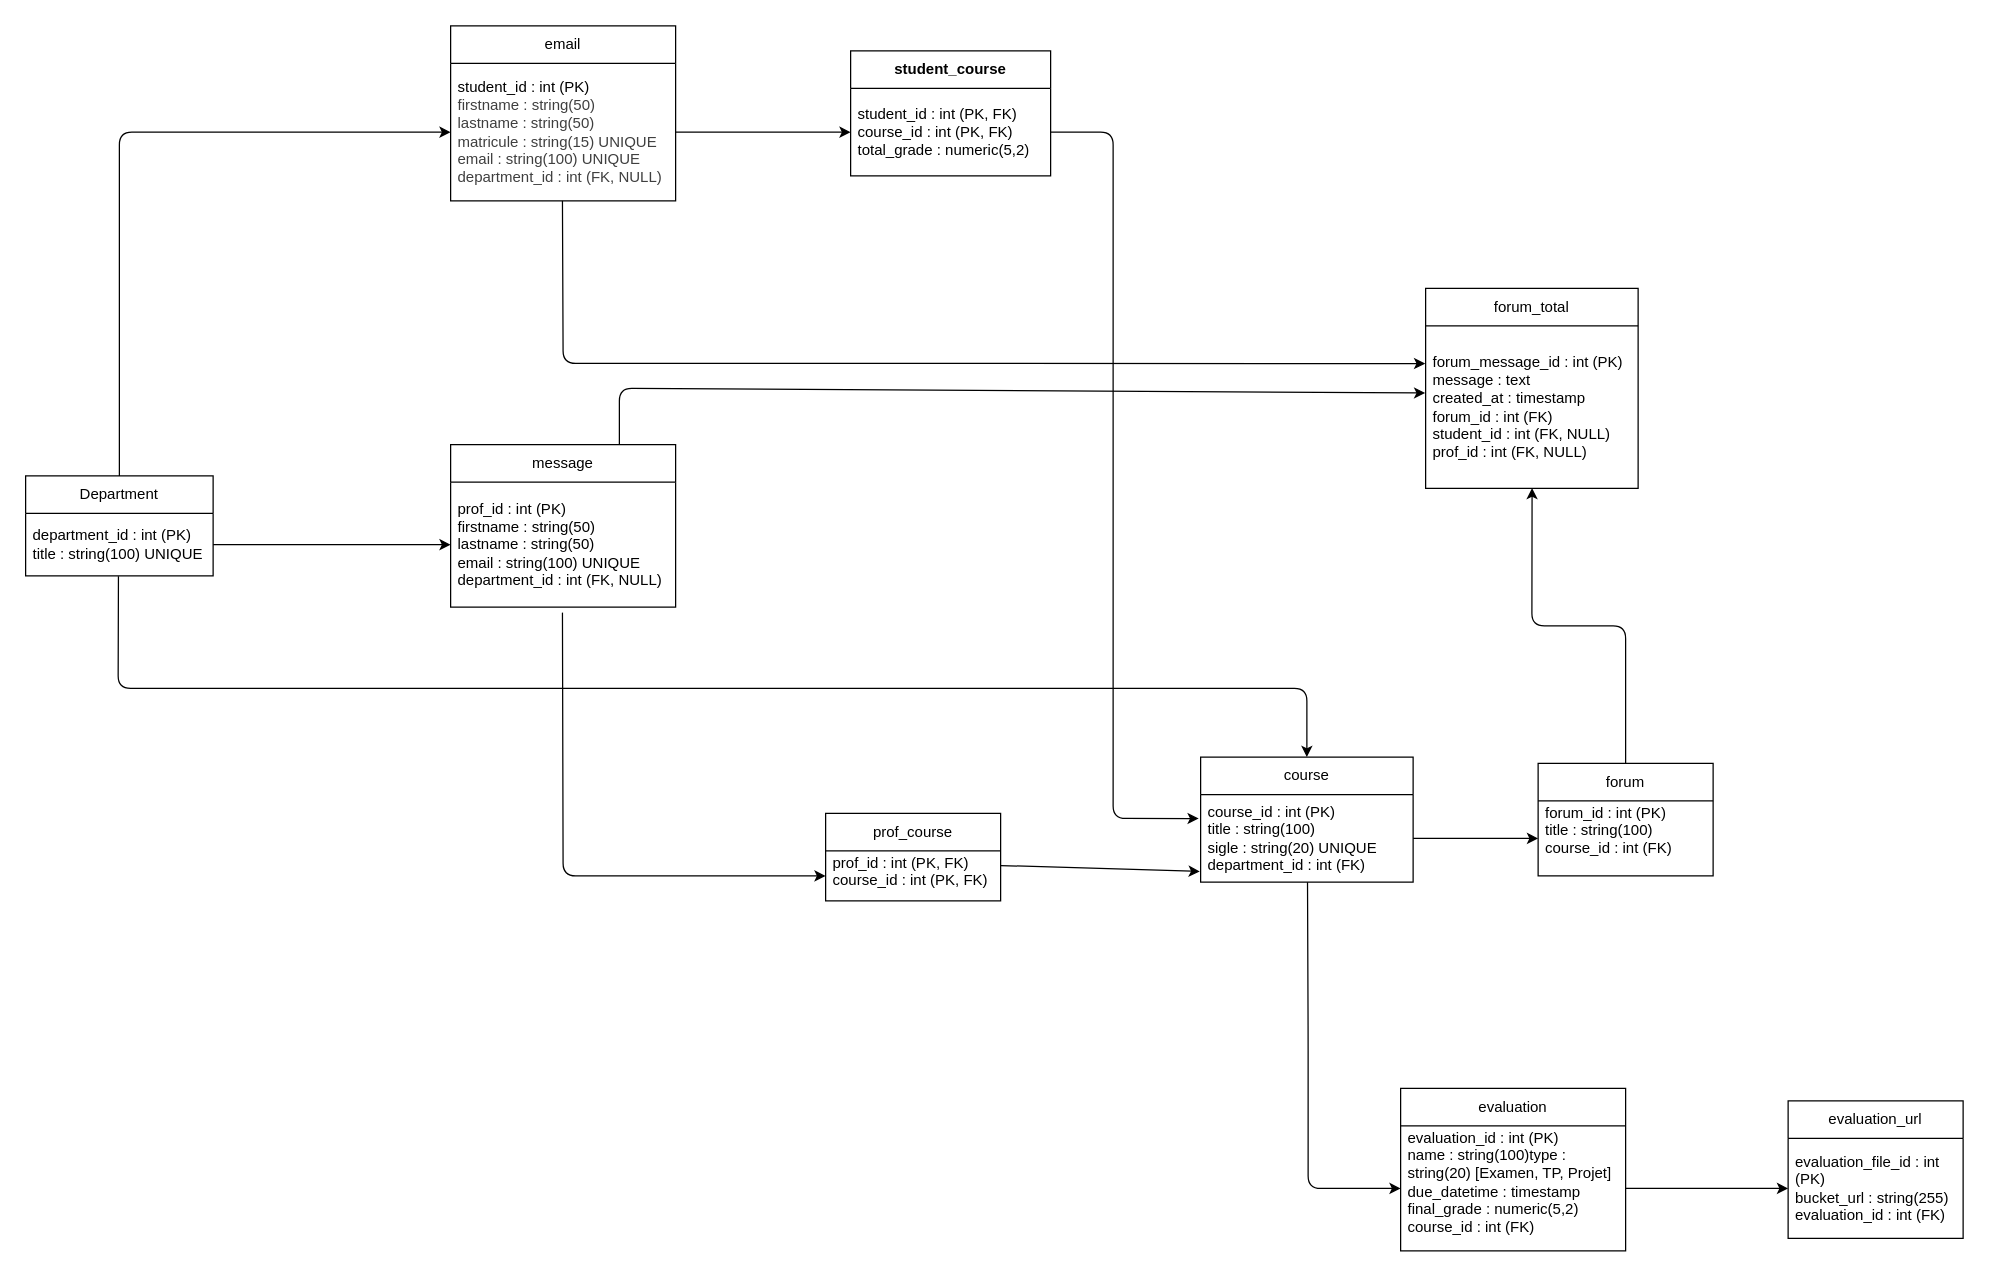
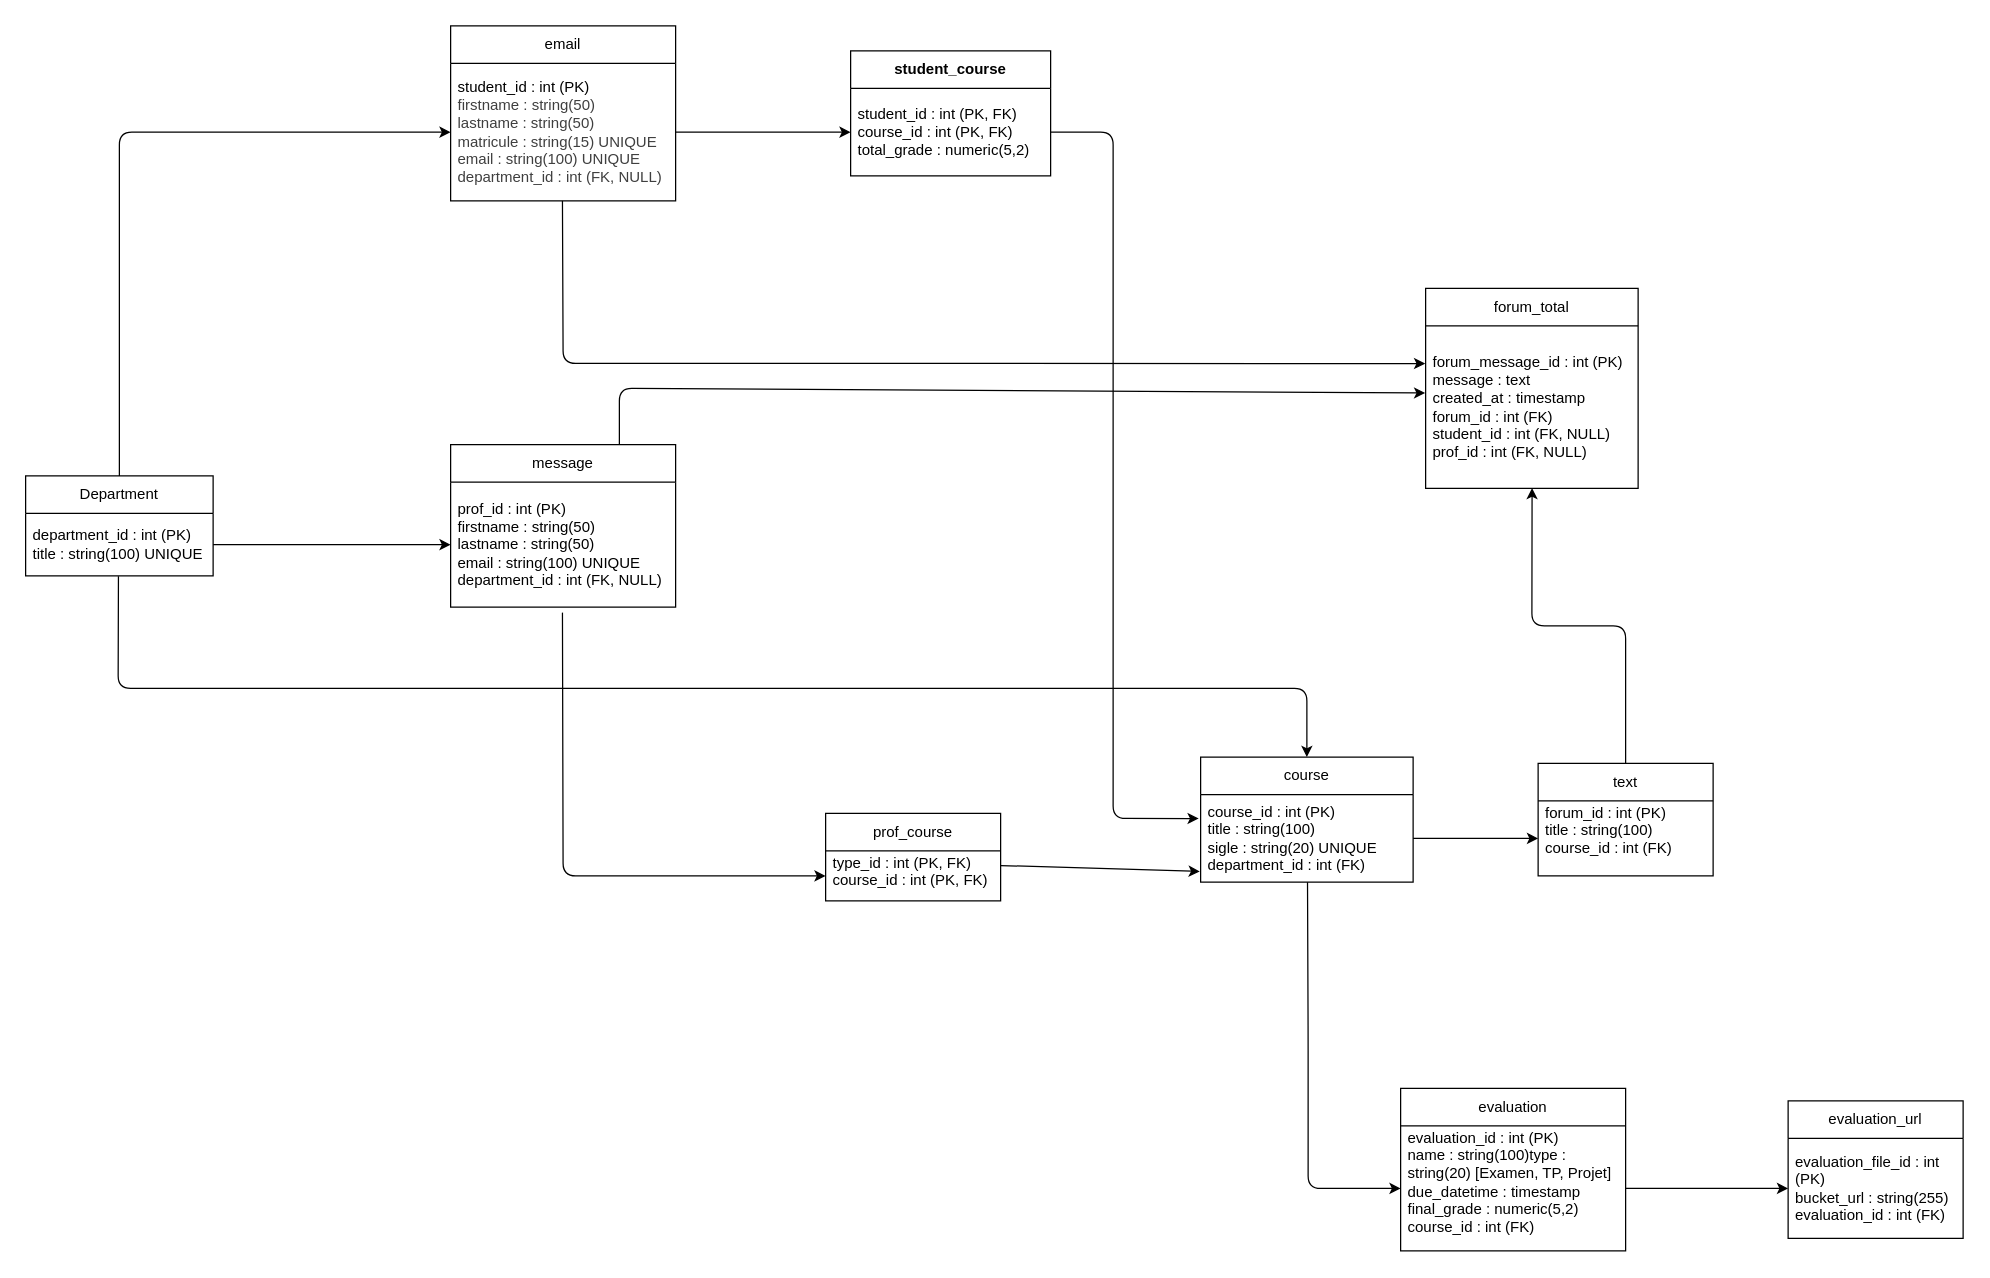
  <mxCell id="0" />
  <mxCell id="1" parent="0" />
  <mxCell id="2" value="Department" style="swimlane;fontStyle=0;childLayout=stackLayout;horizontal=1;startSize=30;horizontalStack=0;resizeParent=1;resizeParentMax=0;resizeLast=0;collapsible=1;marginBottom=0;whiteSpace=wrap;html=1;" vertex="1" parent="1"><mxGeometry y="380" width="150" height="80" as="geometry" x="20" /></mxCell>
  <mxCell id="3" value="department_id : int (PK)&lt;div&gt;&lt;span style=&quot;color: rgb(0, 0, 0);&quot;&gt;title : string(100) UNIQUE&lt;/span&gt;&lt;/div&gt;" style="text;strokeColor=none;fillColor=none;align=left;verticalAlign=middle;spacingLeft=4;spacingRight=4;overflow=hidden;points=[[0,0.5],[1,0.5]];portConstraint=eastwest;rotatable=0;whiteSpace=wrap;html=1;" vertex="1" parent="2"><mxGeometry y="30" width="150" height="50" as="geometry" /></mxCell>
  <mxCell id="4" value="&lt;strong data-end=&quot;1046&quot; data-start=&quot;1028&quot;&gt;student_course&lt;/strong&gt;" style="swimlane;fontStyle=0;childLayout=stackLayout;horizontal=1;startSize=30;horizontalStack=0;resizeParent=1;resizeParentMax=0;resizeLast=0;collapsible=1;marginBottom=0;whiteSpace=wrap;html=1;" vertex="1" parent="1"><mxGeometry x="680" y="40" width="160" height="100" as="geometry" /></mxCell>
  <mxCell id="5" value="student_id : int (PK, FK)&lt;div&gt;course_id : int (PK, FK)&lt;/div&gt;&lt;div&gt;total_grade : numeric(5,2)&lt;/div&gt;" style="text;strokeColor=none;fillColor=none;align=left;verticalAlign=middle;spacingLeft=4;spacingRight=4;overflow=hidden;points=[[0,0.5],[1,0.5]];portConstraint=eastwest;rotatable=0;whiteSpace=wrap;html=1;" vertex="1" parent="4"><mxGeometry y="30" width="160" height="70" as="geometry" /></mxCell>
  <mxCell id="6" value="message" style="swimlane;fontStyle=0;childLayout=stackLayout;horizontal=1;startSize=30;horizontalStack=0;resizeParent=1;resizeParentMax=0;resizeLast=0;collapsible=1;marginBottom=0;whiteSpace=wrap;html=1;" vertex="1" parent="1"><mxGeometry x="360" y="355" width="180" height="130" as="geometry" /></mxCell>
  <mxCell id="7" value="prof_id : int (PK)&lt;div&gt;firstname : string(50)&lt;/div&gt;&lt;div&gt;lastname : string(50)&lt;/div&gt;&lt;div&gt;email : string(100) UNIQUE&lt;/div&gt;&lt;div&gt;department_id : int (FK, NULL)&lt;/div&gt;" style="text;strokeColor=none;fillColor=none;align=left;verticalAlign=middle;spacingLeft=4;spacingRight=4;overflow=hidden;points=[[0,0.5],[1,0.5]];portConstraint=eastwest;rotatable=0;whiteSpace=wrap;html=1;" vertex="1" parent="6"><mxGeometry y="30" width="180" height="100" as="geometry" /></mxCell>
  <mxCell id="8" value="evaluation" style="swimlane;fontStyle=0;childLayout=stackLayout;horizontal=1;startSize=30;horizontalStack=0;resizeParent=1;resizeParentMax=0;resizeLast=0;collapsible=1;marginBottom=0;whiteSpace=wrap;html=1;" vertex="1" parent="1"><mxGeometry x="1120" y="870" width="180" height="130" as="geometry" /></mxCell>
  <mxCell id="9" value="evaluation_id : int (PK)&lt;div&gt;name : string(100)type : string(20) [Examen, TP, Projet]&lt;/div&gt;&lt;div&gt;due_datetime : timestamp&lt;/div&gt;&lt;div&gt;final_grade : numeric(5,2)&lt;/div&gt;&lt;div&gt;course_id : int (FK)&lt;/div&gt;&lt;div&gt;&lt;br&gt;&lt;/div&gt;&lt;div&gt;&lt;br&gt;&lt;/div&gt;&lt;div&gt;&lt;br&gt;&lt;/div&gt;&lt;div&gt;&lt;br&gt;&lt;/div&gt;&lt;div&gt;&lt;br&gt;&lt;/div&gt;" style="text;strokeColor=none;fillColor=none;align=left;verticalAlign=middle;spacingLeft=4;spacingRight=4;overflow=hidden;points=[[0,0.5],[1,0.5]];portConstraint=eastwest;rotatable=0;whiteSpace=wrap;html=1;" vertex="1" parent="8"><mxGeometry y="30" width="180" height="100" as="geometry" /></mxCell>
  <mxCell id="10" value="evaluation_url" style="swimlane;fontStyle=0;childLayout=stackLayout;horizontal=1;startSize=30;horizontalStack=0;resizeParent=1;resizeParentMax=0;resizeLast=0;collapsible=1;marginBottom=0;whiteSpace=wrap;html=1;" vertex="1" parent="1"><mxGeometry x="1430" y="880" width="140" height="110" as="geometry" /></mxCell>
  <mxCell id="11" value="evaluation_file_id : int (PK)&lt;div&gt;bucket_url : string(255)&lt;/div&gt;&lt;div&gt;evaluation_id : int (FK)&lt;/div&gt;" style="text;strokeColor=none;fillColor=none;align=left;verticalAlign=middle;spacingLeft=4;spacingRight=4;overflow=hidden;points=[[0,0.5],[1,0.5]];portConstraint=eastwest;rotatable=0;whiteSpace=wrap;html=1;" vertex="1" parent="10"><mxGeometry y="30" width="140" height="80" as="geometry" /></mxCell>
- <mxCell id="12" value="&lt;span style=&quot;color: rgb(0, 0, 0);&quot;&gt;forum&lt;/span&gt;" style="swimlane;fontStyle=0;childLayout=stackLayout;horizontal=1;startSize=30;horizontalStack=0;resizeParent=1;resizeParentMax=0;resizeLast=0;collapsible=1;marginBottom=0;whiteSpace=wrap;html=1;" vertex="1" parent="1"><mxGeometry x="1230" y="610" width="140" height="90" as="geometry" /></mxCell>
+ <mxCell id="12" value="&lt;span style=&quot;color: rgb(0, 0, 0);&quot;&gt;text&lt;/span&gt;" style="swimlane;fontStyle=0;childLayout=stackLayout;horizontal=1;startSize=30;horizontalStack=0;resizeParent=1;resizeParentMax=0;resizeLast=0;collapsible=1;marginBottom=0;whiteSpace=wrap;html=1;" vertex="1" parent="1"><mxGeometry x="1230" y="610" width="140" height="90" as="geometry" /></mxCell>
  <mxCell id="13" value="forum_id : int (PK)&lt;div&gt;title : string(100)&lt;/div&gt;&lt;div&gt;course_id : int (FK)&lt;/div&gt;&lt;div&gt;&lt;br&gt;&lt;/div&gt;" style="text;strokeColor=none;fillColor=none;align=left;verticalAlign=middle;spacingLeft=4;spacingRight=4;overflow=hidden;points=[[0,0.5],[1,0.5]];portConstraint=eastwest;rotatable=0;whiteSpace=wrap;html=1;" vertex="1" parent="12"><mxGeometry y="30" width="140" height="60" as="geometry" /></mxCell>
  <mxCell id="14" value="&lt;span style=&quot;color: rgb(0, 0, 0);&quot;&gt;forum_total&lt;/span&gt;" style="swimlane;fontStyle=0;childLayout=stackLayout;horizontal=1;startSize=30;horizontalStack=0;resizeParent=1;resizeParentMax=0;resizeLast=0;collapsible=1;marginBottom=0;whiteSpace=wrap;html=1;" vertex="1" parent="1"><mxGeometry x="1140" y="230" width="170" height="160" as="geometry" /></mxCell>
  <mxCell id="15" value="forum_message_id : int (PK)&lt;div&gt;message : text&lt;/div&gt;&lt;div&gt;created_at : timestamp&lt;/div&gt;&lt;div&gt;forum_id : int (FK)&lt;/div&gt;&lt;div&gt;student_id : int (FK, NULL)&lt;/div&gt;&lt;div&gt;prof_id : int (FK, NULL)&lt;/div&gt;" style="text;strokeColor=none;fillColor=none;align=left;verticalAlign=middle;spacingLeft=4;spacingRight=4;overflow=hidden;points=[[0,0.5],[1,0.5]];portConstraint=eastwest;rotatable=0;whiteSpace=wrap;html=1;" vertex="1" parent="14"><mxGeometry y="30" width="170" height="130" as="geometry" /></mxCell>
  <mxCell id="16" value="course" style="swimlane;fontStyle=0;childLayout=stackLayout;horizontal=1;startSize=30;horizontalStack=0;resizeParent=1;resizeParentMax=0;resizeLast=0;collapsible=1;marginBottom=0;whiteSpace=wrap;html=1;" vertex="1" parent="1"><mxGeometry x="960" y="605" width="170" height="100" as="geometry" /></mxCell>
  <mxCell id="17" value="course_id : int (PK)&lt;br&gt;&lt;div&gt;title : string(100)&lt;/div&gt;&lt;div&gt;sigle : string(20) UNIQUE&lt;/div&gt;&lt;div&gt;department_id : int (FK)&lt;/div&gt;" style="text;strokeColor=none;fillColor=none;align=left;verticalAlign=middle;spacingLeft=4;spacingRight=4;overflow=hidden;points=[[0,0.5],[1,0.5]];portConstraint=eastwest;rotatable=0;whiteSpace=wrap;html=1;" vertex="1" parent="16"><mxGeometry y="30" width="170" height="70" as="geometry" /></mxCell>
  <mxCell id="18" value="email" style="swimlane;fontStyle=0;childLayout=stackLayout;horizontal=1;startSize=30;horizontalStack=0;resizeParent=1;resizeParentMax=0;resizeLast=0;collapsible=1;marginBottom=0;whiteSpace=wrap;html=1;" vertex="1" parent="1"><mxGeometry x="360" width="180" height="140" as="geometry" y="20" /></mxCell>
  <mxCell id="19" value="student_id : int (PK)&lt;div&gt;&lt;div style=&quot;color: rgb(63, 63, 63); scrollbar-color: rgb(226, 226, 226) rgb(251, 251, 251);&quot;&gt;firstname : string(50)&lt;/div&gt;&lt;div style=&quot;color: rgb(63, 63, 63); scrollbar-color: rgb(226, 226, 226) rgb(251, 251, 251);&quot;&gt;lastname : string(50)&lt;/div&gt;&lt;/div&gt;&lt;div style=&quot;color: rgb(63, 63, 63); scrollbar-color: rgb(226, 226, 226) rgb(251, 251, 251);&quot;&gt;matricule : string(15) UNIQUE&lt;/div&gt;&lt;div style=&quot;color: rgb(63, 63, 63); scrollbar-color: rgb(226, 226, 226) rgb(251, 251, 251);&quot;&gt;email : string(100) UNIQUE&lt;/div&gt;&lt;div style=&quot;color: rgb(63, 63, 63); scrollbar-color: rgb(226, 226, 226) rgb(251, 251, 251);&quot;&gt;department_id : int (FK, NULL)&lt;/div&gt;" style="text;strokeColor=none;fillColor=none;align=left;verticalAlign=middle;spacingLeft=4;spacingRight=4;overflow=hidden;points=[[0,0.5],[1,0.5]];portConstraint=eastwest;rotatable=0;whiteSpace=wrap;html=1;" vertex="1" parent="18"><mxGeometry y="30" width="180" height="110" as="geometry" /></mxCell>
  <mxCell id="20" value="prof_course" style="swimlane;fontStyle=0;childLayout=stackLayout;horizontal=1;startSize=30;horizontalStack=0;resizeParent=1;resizeParentMax=0;resizeLast=0;collapsible=1;marginBottom=0;whiteSpace=wrap;html=1;" vertex="1" parent="1"><mxGeometry x="660" y="650" width="140" height="70" as="geometry" /></mxCell>
- <mxCell id="21" value="prof_id : int (PK, FK)&lt;div&gt;course_id : int (PK, FK)&lt;font color=&quot;#000000&quot;&gt;&lt;br&gt;&lt;/font&gt;&lt;div&gt;&lt;ul data-end=&quot;1014&quot; data-start=&quot;959&quot;&gt;&lt;br&gt;&lt;/ul&gt;&lt;/div&gt;&lt;/div&gt;" style="text;strokeColor=none;fillColor=none;align=left;verticalAlign=middle;spacingLeft=4;spacingRight=4;overflow=hidden;points=[[0,0.5],[1,0.5]];portConstraint=eastwest;rotatable=0;whiteSpace=wrap;html=1;" vertex="1" parent="20"><mxGeometry y="30" width="140" height="40" as="geometry" /></mxCell>
+ <mxCell id="21" value="type_id : int (PK, FK)&lt;div&gt;course_id : int (PK, FK)&lt;font color=&quot;#000000&quot;&gt;&lt;br&gt;&lt;/font&gt;&lt;div&gt;&lt;ul data-end=&quot;1014&quot; data-start=&quot;959&quot;&gt;&lt;br&gt;&lt;/ul&gt;&lt;/div&gt;&lt;/div&gt;" style="text;strokeColor=none;fillColor=none;align=left;verticalAlign=middle;spacingLeft=4;spacingRight=4;overflow=hidden;points=[[0,0.5],[1,0.5]];portConstraint=eastwest;rotatable=0;whiteSpace=wrap;html=1;" vertex="1" parent="20"><mxGeometry y="30" width="140" height="40" as="geometry" /></mxCell>
  <mxCell id="22" value="" style="endArrow=classic;html=1;exitX=0.5;exitY=0;exitDx=0;exitDy=0;entryX=0;entryY=0.5;entryDx=0;entryDy=0;" edge="1" parent="1" source="2" target="19"><mxGeometry width="50" height="50" relative="1" as="geometry"><mxPoint x="270" y="440" as="sourcePoint" /><mxPoint x="320" y="390" as="targetPoint" /><Array as="points"><mxPoint x="95" y="105" /></Array></mxGeometry></mxCell>
  <mxCell id="23" value="" style="endArrow=classic;html=1;exitX=1;exitY=0.5;exitDx=0;exitDy=0;entryX=0;entryY=0.5;entryDx=0;entryDy=0;" edge="1" parent="1" source="19" target="5"><mxGeometry width="50" height="50" relative="1" as="geometry"><mxPoint x="650" y="440" as="sourcePoint" /><mxPoint x="700" y="390" as="targetPoint" /></mxGeometry></mxCell>
  <mxCell id="24" value="" style="endArrow=classic;html=1;exitX=1;exitY=0.5;exitDx=0;exitDy=0;entryX=0;entryY=0.5;entryDx=0;entryDy=0;" edge="1" parent="1" source="3" target="7"><mxGeometry width="50" height="50" relative="1" as="geometry"><mxPoint x="260" y="470" as="sourcePoint" /><mxPoint x="310" y="420" as="targetPoint" /></mxGeometry></mxCell>
  <mxCell id="25" value="" style="endArrow=classic;html=1;exitX=0.497;exitY=1.044;exitDx=0;exitDy=0;exitPerimeter=0;entryX=0;entryY=0.5;entryDx=0;entryDy=0;" edge="1" parent="1" source="7" target="21"><mxGeometry width="50" height="50" relative="1" as="geometry"><mxPoint x="425" y="640" as="sourcePoint" /><mxPoint x="475" y="590" as="targetPoint" /><Array as="points"><mxPoint x="450" y="700" /></Array></mxGeometry></mxCell>
  <mxCell id="26" value="" style="endArrow=classic;html=1;exitX=0.497;exitY=1;exitDx=0;exitDy=0;exitPerimeter=0;entryX=-0.002;entryY=0.232;entryDx=0;entryDy=0;entryPerimeter=0;" edge="1" parent="1" source="19" target="15"><mxGeometry width="50" height="50" relative="1" as="geometry"><mxPoint x="540" y="480" as="sourcePoint" /><mxPoint x="590" y="430" as="targetPoint" /><Array as="points"><mxPoint x="450" y="290" /></Array></mxGeometry></mxCell>
  <mxCell id="27" value="" style="endArrow=classic;html=1;exitX=0.495;exitY=1.007;exitDx=0;exitDy=0;exitPerimeter=0;entryX=0.5;entryY=0;entryDx=0;entryDy=0;" edge="1" parent="1" source="3" target="16"><mxGeometry width="50" height="50" relative="1" as="geometry"><mxPoint x="270" y="420" as="sourcePoint" /><mxPoint x="320" y="370" as="targetPoint" /><Array as="points"><mxPoint x="94" y="550" /><mxPoint x="1045" y="550" /></Array></mxGeometry></mxCell>
  <mxCell id="28" value="" style="endArrow=classic;html=1;entryX=-0.004;entryY=0.878;entryDx=0;entryDy=0;entryPerimeter=0;exitX=1;exitY=0.293;exitDx=0;exitDy=0;exitPerimeter=0;" edge="1" parent="1" source="21" target="17"><mxGeometry width="50" height="50" relative="1" as="geometry"><mxPoint x="810" y="696" as="sourcePoint" /><mxPoint x="890" y="400" as="targetPoint" /></mxGeometry></mxCell>
  <mxCell id="29" value="" style="endArrow=classic;html=1;exitX=1;exitY=0.5;exitDx=0;exitDy=0;entryX=-0.009;entryY=0.273;entryDx=0;entryDy=0;entryPerimeter=0;" edge="1" parent="1" source="5" target="17"><mxGeometry width="50" height="50" relative="1" as="geometry"><mxPoint x="900" y="450" as="sourcePoint" /><mxPoint x="950" y="400" as="targetPoint" /><Array as="points"><mxPoint x="890" y="105" /><mxPoint x="890" y="654" /></Array></mxGeometry></mxCell>
  <mxCell id="30" value="" style="endArrow=classic;html=1;exitX=0.75;exitY=0;exitDx=0;exitDy=0;entryX=-0.002;entryY=0.413;entryDx=0;entryDy=0;entryPerimeter=0;" edge="1" parent="1" source="6" target="15"><mxGeometry width="50" height="50" relative="1" as="geometry"><mxPoint x="640" y="460" as="sourcePoint" /><mxPoint x="1140" y="325" as="targetPoint" /><Array as="points"><mxPoint x="495" y="310" /></Array></mxGeometry></mxCell>
  <mxCell id="31" value="" style="endArrow=classic;html=1;exitX=1;exitY=0.5;exitDx=0;exitDy=0;entryX=0;entryY=0.5;entryDx=0;entryDy=0;" edge="1" parent="1" source="17" target="13"><mxGeometry width="50" height="50" relative="1" as="geometry"><mxPoint x="1210" y="460" as="sourcePoint" /><mxPoint x="1260" y="410" as="targetPoint" /></mxGeometry></mxCell>
  <mxCell id="32" value="" style="endArrow=classic;html=1;exitX=0.5;exitY=0;exitDx=0;exitDy=0;entryX=0.501;entryY=0.998;entryDx=0;entryDy=0;entryPerimeter=0;" edge="1" parent="1" source="12" target="15"><mxGeometry width="50" height="50" relative="1" as="geometry"><mxPoint x="1210" y="460" as="sourcePoint" /><mxPoint x="1260" y="410" as="targetPoint" /><Array as="points"><mxPoint x="1300" y="500" /><mxPoint x="1225" y="500" /></Array></mxGeometry></mxCell>
  <mxCell id="33" value="" style="endArrow=classic;html=1;entryX=0;entryY=0.5;entryDx=0;entryDy=0;exitX=0.503;exitY=1.001;exitDx=0;exitDy=0;exitPerimeter=0;" edge="1" parent="1" source="17" target="9"><mxGeometry width="50" height="50" relative="1" as="geometry"><mxPoint x="1044" y="740" as="sourcePoint" /><mxPoint x="1270" y="460" as="targetPoint" /><Array as="points"><mxPoint x="1046" y="830" /><mxPoint x="1046" y="950" /></Array></mxGeometry></mxCell>
  <mxCell id="34" value="" style="endArrow=classic;html=1;exitX=1;exitY=0.5;exitDx=0;exitDy=0;entryX=0;entryY=0.5;entryDx=0;entryDy=0;" edge="1" parent="1" source="9" target="11"><mxGeometry width="50" height="50" relative="1" as="geometry"><mxPoint x="1370" y="860" as="sourcePoint" /><mxPoint x="1420" y="810" as="targetPoint" /></mxGeometry></mxCell>
